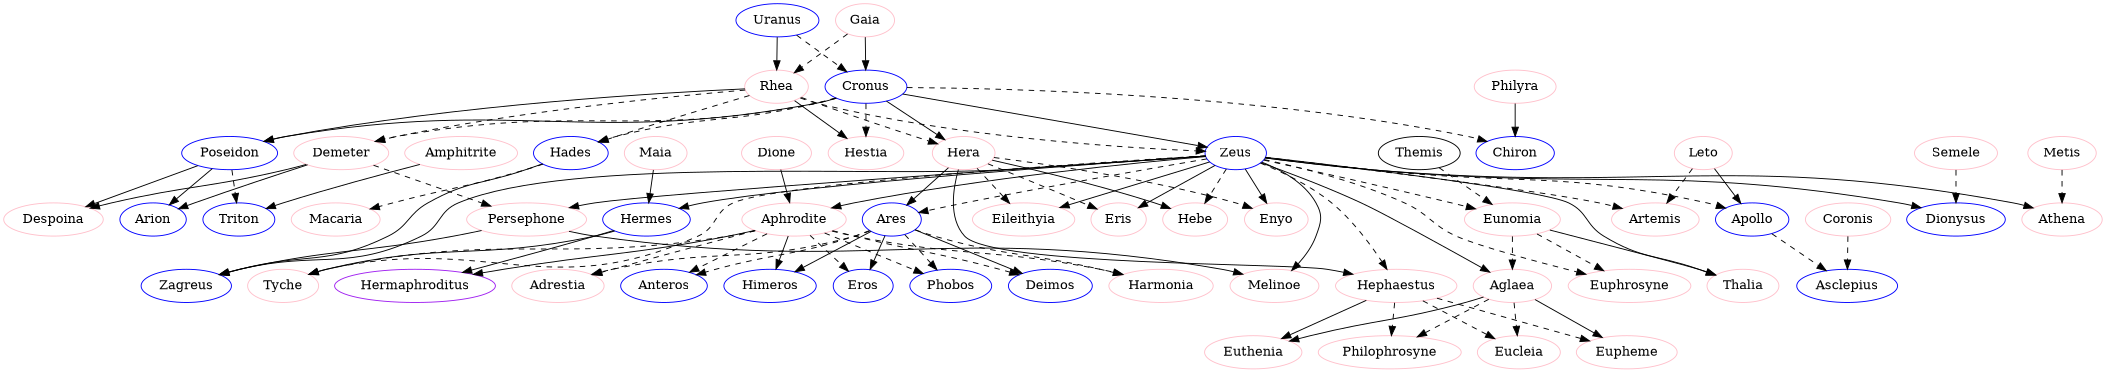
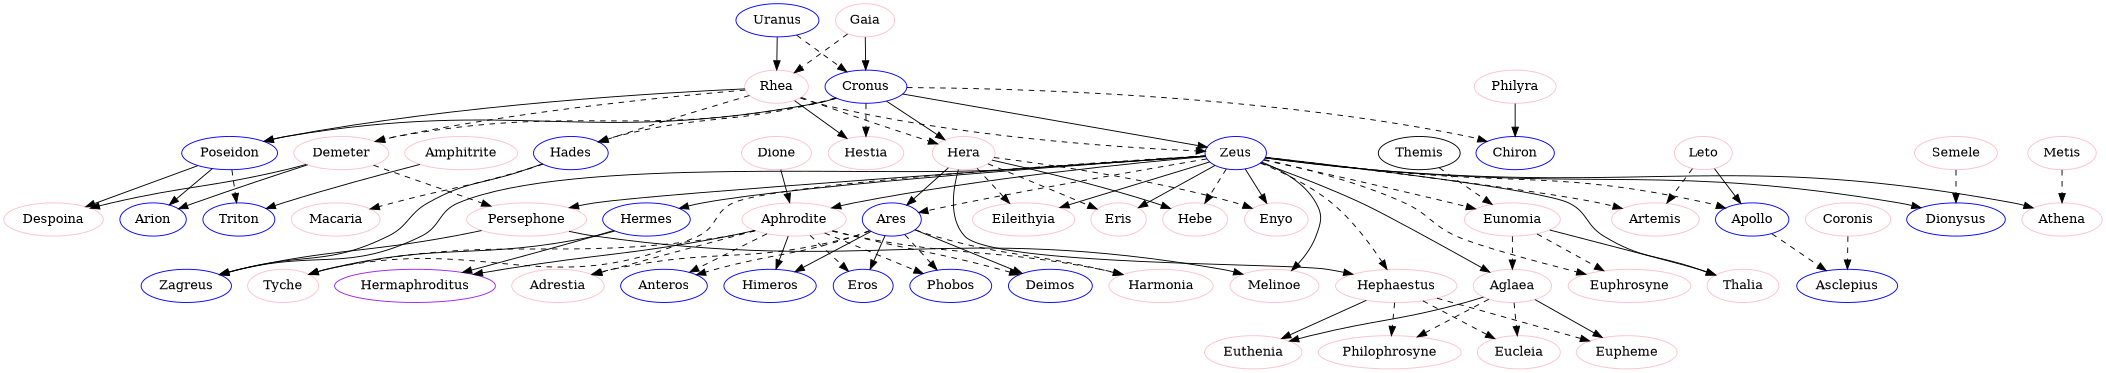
  digraph {
    node [color=pink]
    edge [style=dashed]
    Zeus [color=blue]
    Ares [color=blue]
    Apollo [color=blue]
    Zagreus [color=blue]
    Hermes [color=blue]
    Dionysus [color=blue]
    Melinoe
    Artemis
    Aphrodite
    Hephaestus
    Athena
    Persephone
    Enyo
    Eileithyia
    Eris
    Hebe
    Tyche
    Eunomia
    Aglaea
    Euphrosyne
    Thalia
    Eros [color=blue]
    Phobos [color=blue]
    Deimos [color=blue]
    Harmonia
    Adrestia [color=Pink]
    Anteros [color=blue]
    Himeros [color=blue]
    Asclepius [color=blue]
    Hermaphroditus [color=purple]
    Eucleia
    Eupheme
    Euthenia
    Philophrosyne
    Cronus [color=blue]
    Poseidon [color=blue]
    Hades [color=blue]
    Chiron [color=blue]
    Hestia
    Hera
    Demeter
    Triton [color=blue]
    Despoina
    Arion [color=blue]
    Macaria
    Uranus [color=blue]
    Rhea
    Amphitrite
    Gaia
    Philyra
    Semele
-   Maia
    Dione
    Leto
    Metis
    Themis [color=""]
    Coronis
    Zeus -> Ares
    Zeus -> Apollo
    Zeus -> Zagreus [style=solid]
    Zeus -> Hermes [style=solid]
    Zeus -> Dionysus [style=solid]
    Zeus -> Melinoe [style=solid]
    Zeus -> Artemis
    Zeus -> Aphrodite [style=solid]
    Zeus -> Hephaestus
    Zeus -> Athena [style=solid]
    Zeus -> Persephone [style=solid]
    Zeus -> Enyo [style=solid]
    Zeus -> Eileithyia [style=solid]
    Zeus -> Eris [style=solid]
    Zeus -> Hebe
    Zeus -> Tyche
    Zeus -> Eunomia
    Zeus -> Aglaea [style=solid]
    Zeus -> Euphrosyne
    Zeus -> Thalia [style=solid]
    Ares -> Eros [style=solid]
    Ares -> Phobos
    Ares -> Deimos [style=solid]
    Ares -> Harmonia
    Ares -> Adrestia
    Ares -> Anteros
    Ares -> Himeros [style=solid]
    Apollo -> Asclepius
    Hermes -> Tyche [style=solid]
    Hermes -> Hermaphroditus [style=solid]
    Aphrodite -> Tyche
    Aphrodite -> Eros
    Aphrodite -> Phobos
    Aphrodite -> Deimos
    Aphrodite -> Harmonia
    Aphrodite -> Adrestia
    Aphrodite -> Anteros
    Aphrodite -> Himeros [style=solid]
    Aphrodite -> Hermaphroditus [style=solid]
    Hephaestus -> Eucleia
    Hephaestus -> Eupheme
    Hephaestus -> Euthenia [style=solid]
    Hephaestus -> Philophrosyne
    Persephone -> Zagreus [style=solid]
    Persephone -> Melinoe [style=solid]
    Eunomia -> Aglaea
    Eunomia -> Euphrosyne
    Eunomia -> Thalia [style=solid]
    Aglaea -> Eucleia
    Aglaea -> Eupheme [style=solid]
    Aglaea -> Euthenia [style=solid]
    Aglaea -> Philophrosyne
    Cronus -> Zeus [style=solid]
    Cronus -> Poseidon [style=solid]
    Cronus -> Hades
    Cronus -> Chiron
    Cronus -> Hestia
    Cronus -> Hera [style=solid]
    Cronus -> Demeter
    Poseidon -> Triton
    Poseidon -> Despoina [style=solid]
    Poseidon -> Arion [style=solid]
    Hades -> Zagreus [style=solid]
    Hades -> Macaria
    Hera -> Ares [style=solid]
    Hera -> Hephaestus [style=solid]
    Hera -> Enyo
    Hera -> Eileithyia
    Hera -> Eris
    Hera -> Hebe [style=solid]
    Demeter -> Persephone
    Demeter -> Despoina [style=solid]
    Demeter -> Arion [style=solid]
    Uranus -> Cronus
    Uranus -> Rhea [style=solid]
    Rhea -> Zeus
    Rhea -> Poseidon [style=solid]
    Rhea -> Hades
    Rhea -> Hestia [style=solid]
    Rhea -> Hera
    Rhea -> Demeter
    Amphitrite -> Triton [style=solid]
    Gaia -> Cronus [style=solid]
    Gaia -> Rhea
    Philyra -> Chiron [style=solid]
    Semele -> Dionysus
-   Maia -> Hermes [style=solid]
    Dione -> Aphrodite [style=solid]
    Leto -> Apollo [style=solid]
    Leto -> Artemis
    Metis -> Athena
    Themis -> Eunomia
    Coronis -> Asclepius
  }
